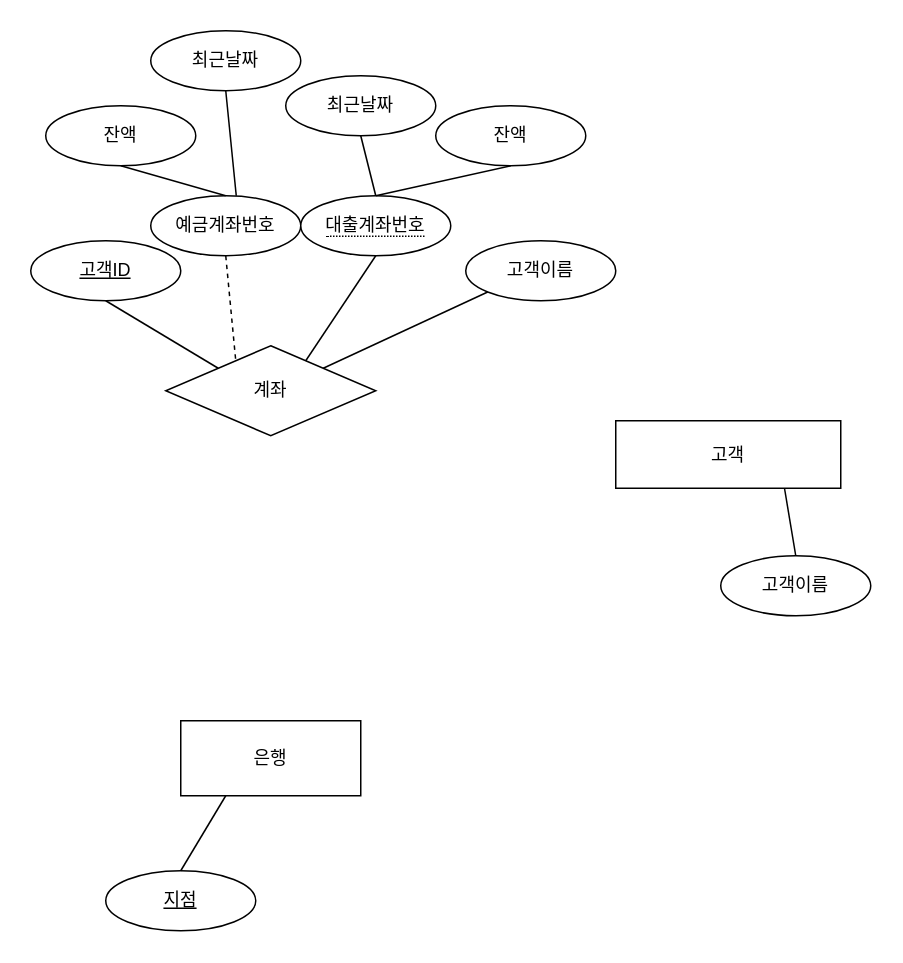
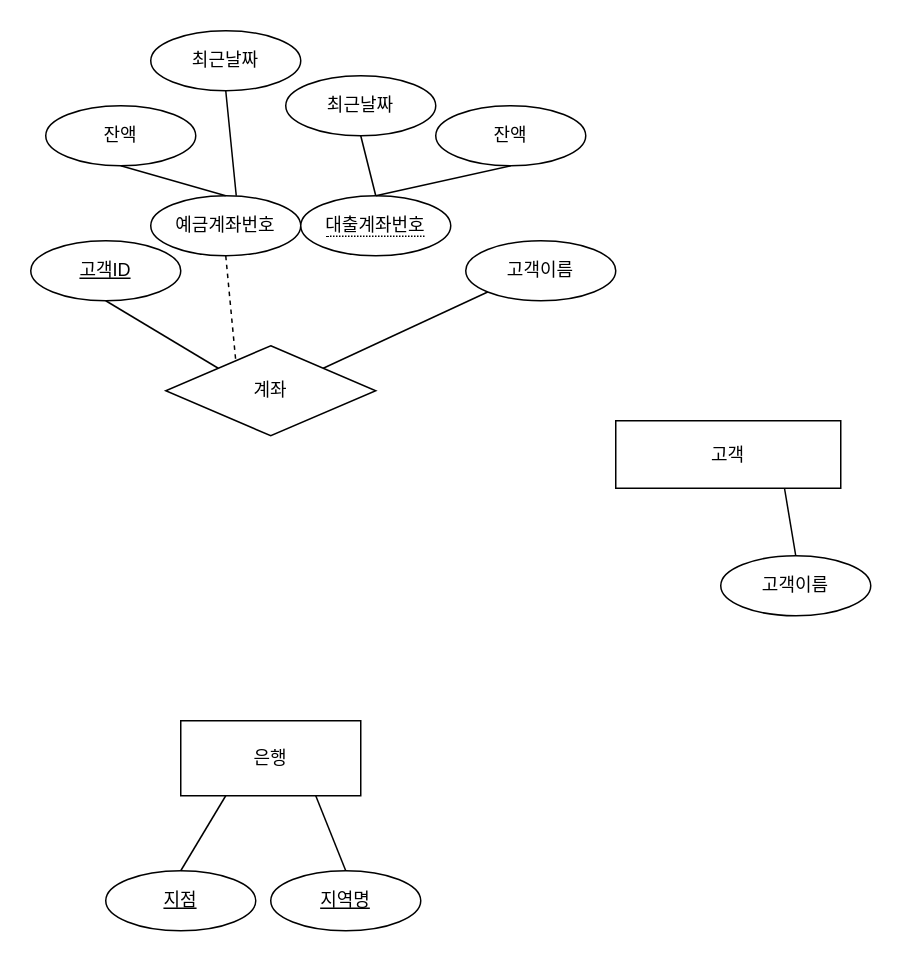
  <mxCell id="0" />
  <mxCell id="1" parent="0" />
  <mxCell id="2" value="은행" style="whiteSpace=wrap;html=1;align=center;" vertex="1" parent="1"><mxGeometry x="120" y="480" width="120" height="50" as="geometry" /></mxCell>
  <mxCell id="3" value="지점" style="ellipse;whiteSpace=wrap;html=1;align=center;fontStyle=4;" vertex="1" parent="1"><mxGeometry x="70" y="580" width="100" height="40" as="geometry" /></mxCell>
+ <mxCell id="4" value="지역명" style="ellipse;whiteSpace=wrap;html=1;align=center;fontStyle=4;" vertex="1" parent="1"><mxGeometry x="180" y="580" width="100" height="40" as="geometry" /></mxCell>
  <mxCell id="5" value="" style="endArrow=none;html=1;rounded=0;exitX=0.5;exitY=0;exitDx=0;exitDy=0;entryX=0.25;entryY=1;entryDx=0;entryDy=0;" edge="1" parent="1" source="3" target="2"><mxGeometry relative="1" as="geometry"><mxPoint x="180" y="820" as="sourcePoint" /><mxPoint x="340" y="820" as="targetPoint" /></mxGeometry></mxCell>
+ <mxCell id="6" value="" style="endArrow=none;html=1;rounded=0;exitX=0.5;exitY=0;exitDx=0;exitDy=0;entryX=0.75;entryY=1;entryDx=0;entryDy=0;" edge="1" parent="1" source="4" target="2"><mxGeometry relative="1" as="geometry"><mxPoint x="180" y="820" as="sourcePoint" /><mxPoint x="340" y="820" as="targetPoint" /></mxGeometry></mxCell>
  <mxCell id="7" value="계좌" style="rhombus;whiteSpace=wrap;html=1;align=center;" vertex="1" parent="1"><mxGeometry x="110" y="230" width="140" height="60" as="geometry" /></mxCell>
  <mxCell id="8" value="예금계좌번호" style="ellipse;whiteSpace=wrap;html=1;align=center;" vertex="1" parent="1"><mxGeometry x="100" y="130" width="100" height="40" as="geometry" /></mxCell>
  <mxCell id="9" value="&lt;span style=&quot;border-bottom: 1px dotted&quot;&gt;대출계좌번호&lt;/span&gt;" style="ellipse;whiteSpace=wrap;html=1;align=center;" vertex="1" parent="1"><mxGeometry x="200" y="130" width="100" height="40" as="geometry" /></mxCell>
  <mxCell id="10" value="잔액" style="ellipse;whiteSpace=wrap;html=1;align=center;" vertex="1" parent="1"><mxGeometry x="30" y="70" width="100" height="40" as="geometry" /></mxCell>
  <mxCell id="11" value="고객ID" style="ellipse;whiteSpace=wrap;html=1;align=center;fontStyle=4;" vertex="1" parent="1"><mxGeometry x="20" y="160" width="100" height="40" as="geometry" /></mxCell>
  <mxCell id="12" value="" style="endArrow=none;html=1;rounded=0;exitX=0.5;exitY=1;exitDx=0;exitDy=0;entryX=0;entryY=0;entryDx=0;entryDy=0;" edge="1" parent="1" source="11" target="7"><mxGeometry relative="1" as="geometry"><mxPoint x="220" y="10" as="sourcePoint" /><mxPoint x="380" y="10" as="targetPoint" /></mxGeometry></mxCell>
  <mxCell id="13" value="" style="endArrow=none;html=1;rounded=0;exitX=0.5;exitY=1;exitDx=0;exitDy=0;entryX=0.25;entryY=0;entryDx=0;entryDy=0;dashed=1;" edge="1" parent="1" source="8" target="7"><mxGeometry relative="1" as="geometry"><mxPoint x="220" y="10" as="sourcePoint" /><mxPoint x="380" y="10" as="targetPoint" /></mxGeometry></mxCell>
- <mxCell id="14" value="" style="endArrow=none;html=1;rounded=0;exitX=0.75;exitY=0;exitDx=0;exitDy=0;entryX=0.5;entryY=1;entryDx=0;entryDy=0;" edge="1" parent="1" source="7" target="9"><mxGeometry relative="1" as="geometry"><mxPoint x="220" y="10" as="sourcePoint" /><mxPoint x="380" y="10" as="targetPoint" /></mxGeometry></mxCell>
  <mxCell id="15" value="" style="endArrow=none;html=1;rounded=0;exitX=0.5;exitY=0;exitDx=0;exitDy=0;entryX=0.5;entryY=1;entryDx=0;entryDy=0;" edge="1" parent="1" source="8" target="10"><mxGeometry relative="1" as="geometry"><mxPoint x="220" y="220" as="sourcePoint" /><mxPoint x="380" y="220" as="targetPoint" /></mxGeometry></mxCell>
  <mxCell id="16" value="잔액" style="ellipse;whiteSpace=wrap;html=1;align=center;" vertex="1" parent="1"><mxGeometry x="290" y="70" width="100" height="40" as="geometry" /></mxCell>
  <mxCell id="17" value="최근날짜" style="ellipse;whiteSpace=wrap;html=1;align=center;" vertex="1" parent="1"><mxGeometry x="100" y="20" width="100" height="40" as="geometry" /></mxCell>
  <mxCell id="18" value="" style="endArrow=none;html=1;rounded=0;exitX=0.5;exitY=1;exitDx=0;exitDy=0;entryX=0.5;entryY=0;entryDx=0;entryDy=0;" edge="1" parent="1" source="16" target="9"><mxGeometry relative="1" as="geometry"><mxPoint x="400" y="40" as="sourcePoint" /><mxPoint x="560" y="40" as="targetPoint" /></mxGeometry></mxCell>
  <mxCell id="19" value="" style="endArrow=none;html=1;rounded=0;exitX=0.5;exitY=1;exitDx=0;exitDy=0;entryX=0.57;entryY=0;entryDx=0;entryDy=0;entryPerimeter=0;" edge="1" parent="1" source="17" target="8"><mxGeometry relative="1" as="geometry"><mxPoint x="400" y="190" as="sourcePoint" /><mxPoint x="560" y="190" as="targetPoint" /></mxGeometry></mxCell>
  <mxCell id="20" value="최근날짜" style="ellipse;whiteSpace=wrap;html=1;align=center;" vertex="1" parent="1"><mxGeometry x="190" y="50" width="100" height="40" as="geometry" /></mxCell>
  <mxCell id="21" value="" style="endArrow=none;html=1;rounded=0;exitX=0.5;exitY=1;exitDx=0;exitDy=0;entryX=0.5;entryY=0;entryDx=0;entryDy=0;" edge="1" parent="1" source="20" target="9"><mxGeometry relative="1" as="geometry"><mxPoint x="270" y="60" as="sourcePoint" /><mxPoint x="260" y="130" as="targetPoint" /></mxGeometry></mxCell>
  <mxCell id="22" value="고객이름" style="ellipse;whiteSpace=wrap;html=1;align=center;" vertex="1" parent="1"><mxGeometry x="310" y="160" width="100" height="40" as="geometry" /></mxCell>
  <mxCell id="23" value="" style="endArrow=none;html=1;rounded=0;exitX=1;exitY=0;exitDx=0;exitDy=0;entryX=0;entryY=1;entryDx=0;entryDy=0;" edge="1" parent="1" source="7" target="22"><mxGeometry relative="1" as="geometry"><mxPoint x="250" y="220" as="sourcePoint" /><mxPoint x="330" y="20" as="targetPoint" /></mxGeometry></mxCell>
  <mxCell id="24" value="고객" style="whiteSpace=wrap;html=1;align=center;" vertex="1" parent="1"><mxGeometry x="410" y="280" width="150" height="45" as="geometry" /></mxCell>
  <mxCell id="25" value="고객이름" style="ellipse;whiteSpace=wrap;html=1;align=center;" vertex="1" parent="1"><mxGeometry x="480" y="370" width="100" height="40" as="geometry" /></mxCell>
  <mxCell id="26" value="" style="endArrow=none;html=1;rounded=0;entryX=0.5;entryY=0;entryDx=0;entryDy=0;exitX=0.75;exitY=1;exitDx=0;exitDy=0;" edge="1" parent="1" source="24" target="25"><mxGeometry relative="1" as="geometry"><mxPoint x="250" y="290" as="sourcePoint" /><mxPoint x="410" y="290" as="targetPoint" /></mxGeometry></mxCell>
